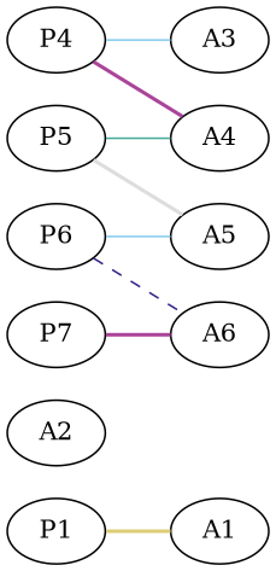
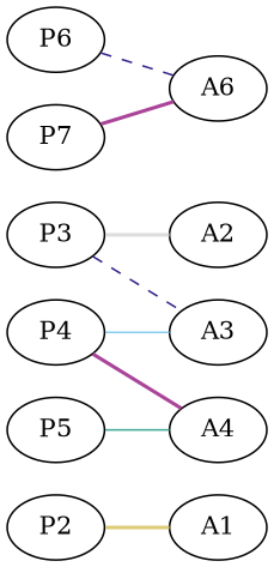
  graph {
    rankdir=LR
    edge [color="#DDDDDD" style=bold]
-   P1
+   P1 [label=P2]
    A1
+   P3
    A2
    A3
    P4
    A4
    P5
-   A5
    P6
    A6
    P7
    P1 -- A1 [color="#DDCC77"]
+   P3 -- A2
+   P3 -- A3 [color="#332288" style=dashed]
    P4 -- A3 [color="#88CCEE" style=solid]
    P4 -- A4 [color="#AA4499"]
    P5 -- A4 [color="#44AA99" style=solid]
-   P5 -- A5
-   P6 -- A5 [color="#88CCEE" style=solid]
    P6 -- A6 [color="#332288" style=dashed]
    P7 -- A6 [color="#AA4499"]
  }
